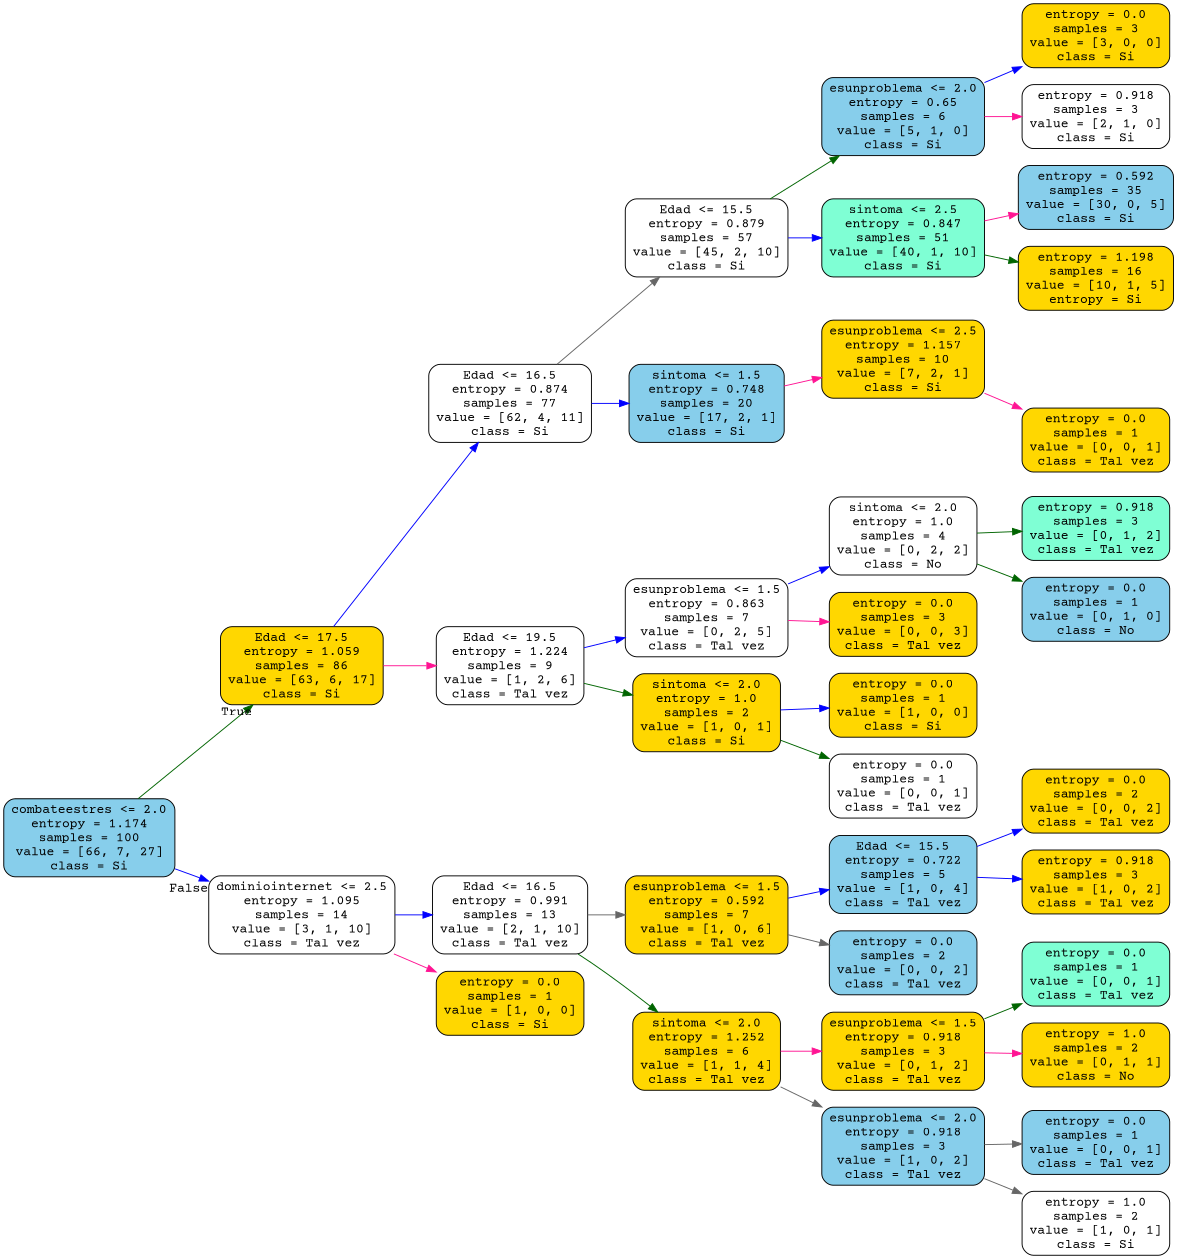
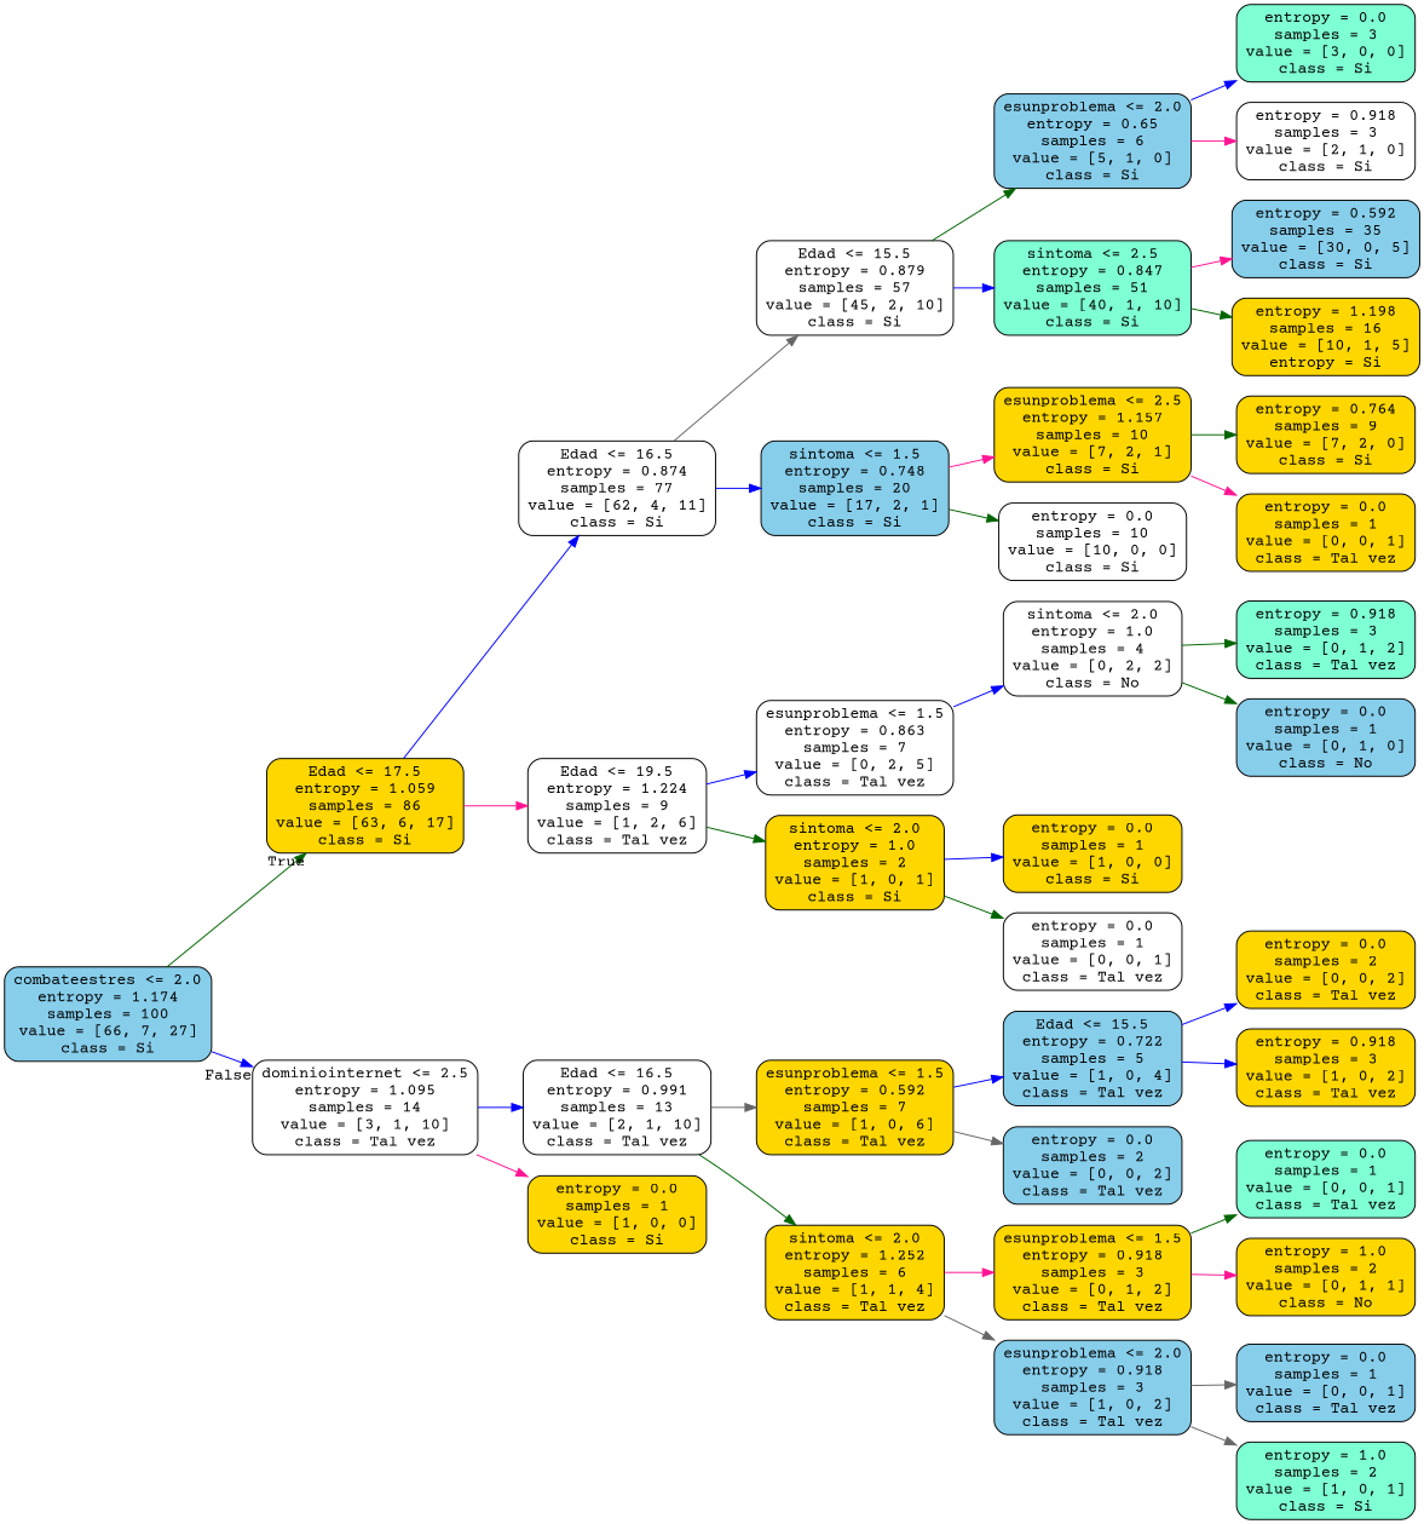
  digraph {
    fontname="Courier Prime"
    rankdir=LR
    node [color=black fillcolor=gold fontname="Courier Prime" shape=box style="filled, rounded"]
    edge [color=blue fontname="Courier Prime"]
    n1 [fillcolor=skyblue label="combateestres <= 2.0\nentropy = 1.174\nsamples = 100\nvalue = [66, 7, 27]\nclass = Si"]
    n2 [label="Edad <= 17.5\nentropy = 1.059\nsamples = 86\nvalue = [63, 6, 17]\nclass = Si"]
    n3 [fillcolor=white label="dominiointernet <= 2.5\nentropy = 1.095\nsamples = 14\nvalue = [3, 1, 10]\nclass = Tal vez"]
    n4 [fillcolor=white label="Edad <= 16.5\nentropy = 0.874\nsamples = 77\nvalue = [62, 4, 11]\nclass = Si"]
    n5 [fillcolor=white label="Edad <= 19.5\nentropy = 1.224\nsamples = 9\nvalue = [1, 2, 6]\nclass = Tal vez"]
    n6 [fillcolor=white label="Edad <= 16.5\nentropy = 0.991\nsamples = 13\nvalue = [2, 1, 10]\nclass = Tal vez"]
    n7 [label="entropy = 0.0\nsamples = 1\nvalue = [1, 0, 0]\nclass = Si"]
    n8 [fillcolor=white label="Edad <= 15.5\nentropy = 0.879\nsamples = 57\nvalue = [45, 2, 10]\nclass = Si"]
    n9 [fillcolor=skyblue label="sintoma <= 1.5\nentropy = 0.748\nsamples = 20\nvalue = [17, 2, 1]\nclass = Si"]
    n10 [fillcolor=white label="esunproblema <= 1.5\nentropy = 0.863\nsamples = 7\nvalue = [0, 2, 5]\nclass = Tal vez"]
    n11 [label="sintoma <= 2.0\nentropy = 1.0\nsamples = 2\nvalue = [1, 0, 1]\nclass = Si"]
    n12 [fillcolor=skyblue label="esunproblema <= 2.0\nentropy = 0.65\nsamples = 6\nvalue = [5, 1, 0]\nclass = Si"]
    n13 [fillcolor=aquamarine label="sintoma <= 2.5\nentropy = 0.847\nsamples = 51\nvalue = [40, 1, 10]\nclass = Si"]
    n14 [label="esunproblema <= 2.5\nentropy = 1.157\nsamples = 10\nvalue = [7, 2, 1]\nclass = Si"]
-   n16 [label="entropy = 0.0\nsamples = 3\nvalue = [3, 0, 0]\nclass = Si"]
+   n15 [fillcolor=white label="entropy = 0.0\nsamples = 10\nvalue = [10, 0, 0]\nclass = Si"]
+   n16 [fillcolor=aquamarine label="entropy = 0.0\nsamples = 3\nvalue = [3, 0, 0]\nclass = Si"]
    n17 [fillcolor=white label="entropy = 0.918\nsamples = 3\nvalue = [2, 1, 0]\nclass = Si"]
    n18 [fillcolor=skyblue label="entropy = 0.592\nsamples = 35\nvalue = [30, 0, 5]\nclass = Si"]
    n19 [label="entropy = 1.198\nsamples = 16\nvalue = [10, 1, 5]\nentropy = Si"]
+   n20 [label="entropy = 0.764\nsamples = 9\nvalue = [7, 2, 0]\nclass = Si"]
    n21 [label="entropy = 0.0\nsamples = 1\nvalue = [0, 0, 1]\nclass = Tal vez"]
    n22 [fillcolor=white label="sintoma <= 2.0\nentropy = 1.0\nsamples = 4\nvalue = [0, 2, 2]\nclass = No"]
-   n23 [label="entropy = 0.0\nsamples = 3\nvalue = [0, 0, 3]\nclass = Tal vez"]
    n24 [label="entropy = 0.0\nsamples = 1\nvalue = [1, 0, 0]\nclass = Si"]
    n25 [fillcolor=white label="entropy = 0.0\nsamples = 1\nvalue = [0, 0, 1]\nclass = Tal vez"]
    n26 [fillcolor=aquamarine label="entropy = 0.918\nsamples = 3\nvalue = [0, 1, 2]\nclass = Tal vez"]
    n27 [fillcolor=skyblue label="entropy = 0.0\nsamples = 1\nvalue = [0, 1, 0]\nclass = No"]
    n28 [label="esunproblema <= 1.5\nentropy = 0.592\nsamples = 7\nvalue = [1, 0, 6]\nclass = Tal vez"]
    n29 [label="sintoma <= 2.0\nentropy = 1.252\nsamples = 6\nvalue = [1, 1, 4]\nclass = Tal vez"]
    n30 [fillcolor=skyblue label="Edad <= 15.5\nentropy = 0.722\nsamples = 5\nvalue = [1, 0, 4]\nclass = Tal vez"]
    n31 [fillcolor=skyblue label="entropy = 0.0\nsamples = 2\nvalue = [0, 0, 2]\nclass = Tal vez"]
    n32 [label="esunproblema <= 1.5\nentropy = 0.918\nsamples = 3\nvalue = [0, 1, 2]\nclass = Tal vez"]
    n33 [fillcolor=skyblue label="esunproblema <= 2.0\nentropy = 0.918\nsamples = 3\nvalue = [1, 0, 2]\nclass = Tal vez"]
    n34 [label="entropy = 0.0\nsamples = 2\nvalue = [0, 0, 2]\nclass = Tal vez"]
    n35 [label="entropy = 0.918\nsamples = 3\nvalue = [1, 0, 2]\nclass = Tal vez"]
    n36 [fillcolor=aquamarine label="entropy = 0.0\nsamples = 1\nvalue = [0, 0, 1]\nclass = Tal vez"]
    n37 [label="entropy = 1.0\nsamples = 2\nvalue = [0, 1, 1]\nclass = No"]
    n38 [fillcolor=skyblue label="entropy = 0.0\nsamples = 1\nvalue = [0, 0, 1]\nclass = Tal vez"]
-   n39 [fillcolor=white label="entropy = 1.0\nsamples = 2\nvalue = [1, 0, 1]\nclass = Si"]
+   n39 [fillcolor=aquamarine label="entropy = 1.0\nsamples = 2\nvalue = [1, 0, 1]\nclass = Si"]
    n1 -> n2 [color=darkgreen headlabel=True labelangle=45 labeldistance=2.5]
    n1 -> n3 [headlabel=False labelangle=-45 labeldistance=2.5]
    n2 -> n4
    n2 -> n5 [color=deeppink]
    n3 -> n6
    n3 -> n7 [color=deeppink]
    n4 -> n8 [color=gray40]
    n4 -> n9
    n5 -> n10
    n5 -> n11 [color=darkgreen]
    n6 -> n28 [color=gray40]
    n6 -> n29 [color=darkgreen]
    n8 -> n12 [color=darkgreen]
    n8 -> n13
    n9 -> n14 [color=deeppink]
+   n9 -> n15 [color=darkgreen]
    n10 -> n22
-   n10 -> n23 [color=deeppink]
    n11 -> n24
    n11 -> n25 [color=darkgreen]
    n12 -> n16
    n12 -> n17 [color=deeppink]
    n13 -> n18 [color=deeppink]
    n13 -> n19 [color=darkgreen]
+   n14 -> n20 [color=darkgreen]
    n14 -> n21 [color=deeppink]
    n22 -> n26 [color=darkgreen]
    n22 -> n27 [color=darkgreen]
    n28 -> n30
    n28 -> n31 [color=gray40]
    n29 -> n32 [color=deeppink]
    n29 -> n33 [color=gray40]
    n30 -> n34
    n30 -> n35
    n32 -> n36 [color=darkgreen]
    n32 -> n37 [color=deeppink]
    n33 -> n38 [color=gray40]
    n33 -> n39 [color=gray40]
  }
